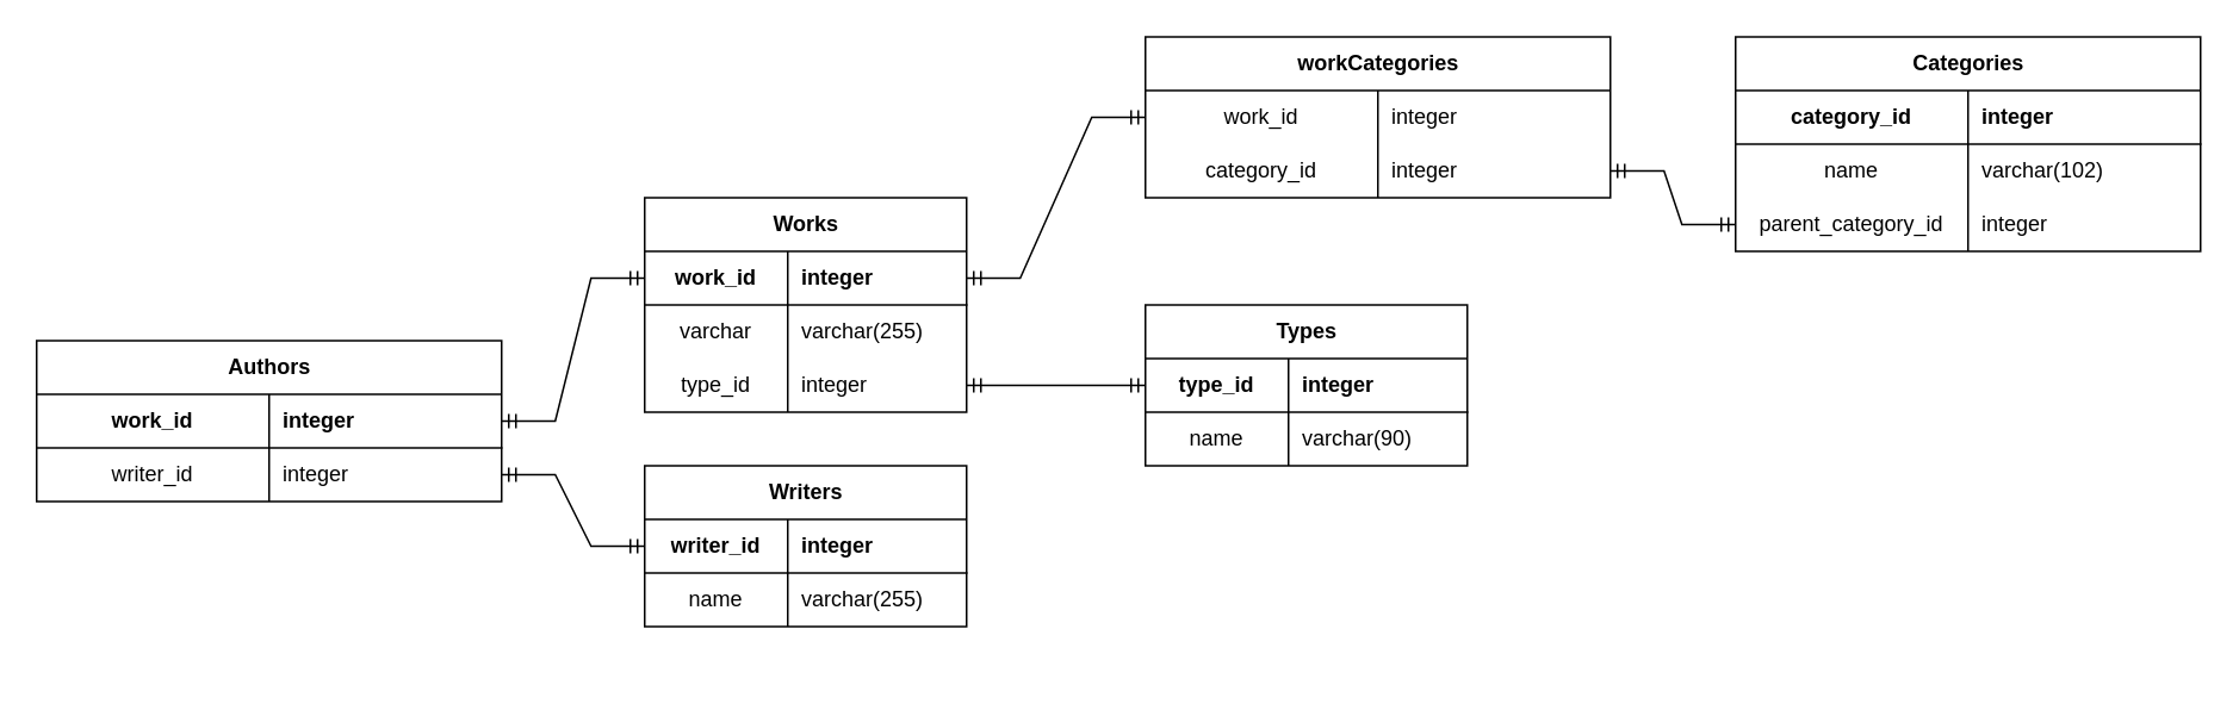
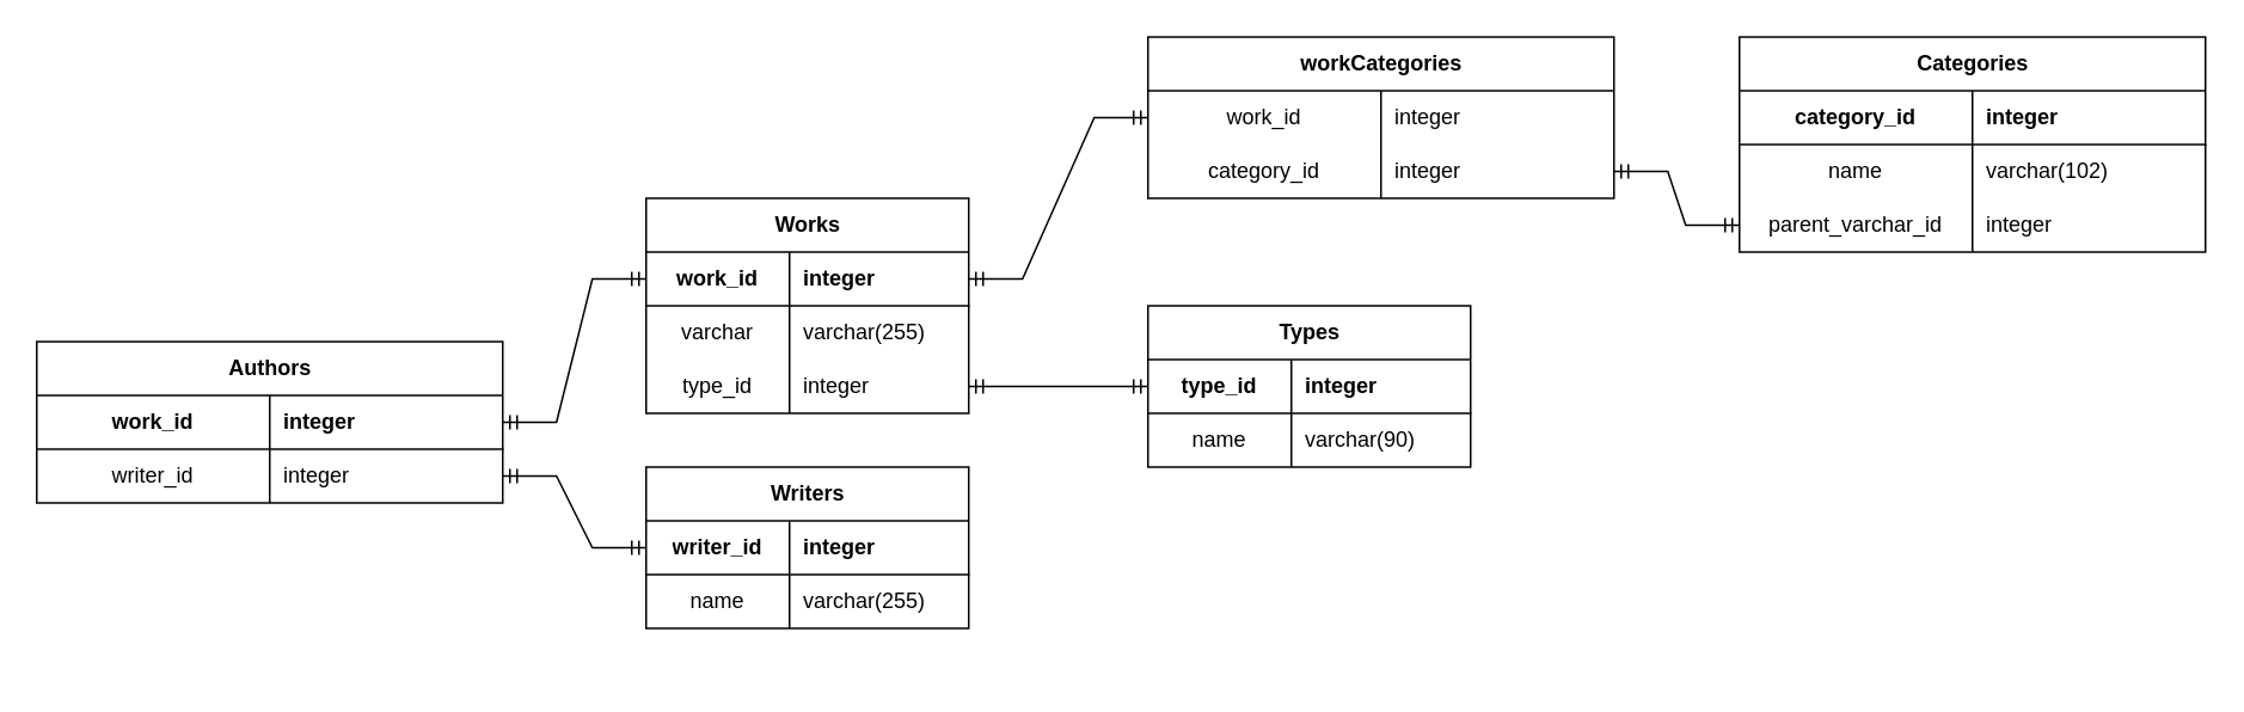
  <mxCell id="0" />
  <mxCell id="1" parent="0" />
  <mxCell id="2" value="Writers" style="shape=table;startSize=30;container=1;collapsible=1;childLayout=tableLayout;fixedRows=1;rowLines=0;fontStyle=1;align=center;resizeLast=1;html=1;" vertex="1" parent="1"><mxGeometry y="260" width="180" height="90" as="geometry" x="360" /></mxCell>
  <mxCell id="3" value="" style="shape=tableRow;horizontal=0;startSize=0;swimlaneHead=0;swimlaneBody=0;fillColor=none;collapsible=0;dropTarget=0;points=[[0,0.5],[1,0.5]];portConstraint=eastwest;top=0;left=0;right=0;bottom=1;" vertex="1" parent="2"><mxGeometry y="30" width="180" height="30" as="geometry" /></mxCell>
  <mxCell id="4" value="writer_id" style="shape=partialRectangle;connectable=0;fillColor=none;top=0;left=0;bottom=0;right=0;fontStyle=1;overflow=hidden;whiteSpace=wrap;html=1;" vertex="1" parent="3"><mxGeometry width="80" height="30" as="geometry"><mxRectangle width="80" height="30" as="alternateBounds" /></mxGeometry></mxCell>
  <mxCell id="5" value="integer" style="shape=partialRectangle;connectable=0;fillColor=none;top=0;left=0;bottom=0;right=0;align=left;spacingLeft=6;fontStyle=1;overflow=hidden;whiteSpace=wrap;html=1;" vertex="1" parent="3"><mxGeometry x="80" width="100" height="30" as="geometry"><mxRectangle width="100" height="30" as="alternateBounds" /></mxGeometry></mxCell>
  <mxCell id="6" value="" style="shape=tableRow;horizontal=0;startSize=0;swimlaneHead=0;swimlaneBody=0;fillColor=none;collapsible=0;dropTarget=0;points=[[0,0.5],[1,0.5]];portConstraint=eastwest;top=0;left=0;right=0;bottom=0;" vertex="1" parent="2"><mxGeometry y="60" width="180" height="30" as="geometry" /></mxCell>
  <mxCell id="7" value="name" style="shape=partialRectangle;connectable=0;fillColor=none;top=0;left=0;bottom=0;right=0;editable=1;overflow=hidden;whiteSpace=wrap;html=1;" vertex="1" parent="6"><mxGeometry width="80" height="30" as="geometry"><mxRectangle width="80" height="30" as="alternateBounds" /></mxGeometry></mxCell>
  <mxCell id="8" value="varchar(255)" style="shape=partialRectangle;connectable=0;fillColor=none;top=0;left=0;bottom=0;right=0;align=left;spacingLeft=6;overflow=hidden;whiteSpace=wrap;html=1;" vertex="1" parent="6"><mxGeometry x="80" width="100" height="30" as="geometry"><mxRectangle width="100" height="30" as="alternateBounds" /></mxGeometry></mxCell>
  <mxCell id="9" value="Types" style="shape=table;startSize=30;container=1;collapsible=1;childLayout=tableLayout;fixedRows=1;rowLines=0;fontStyle=1;align=center;resizeLast=1;html=1;" vertex="1" parent="1"><mxGeometry x="640" y="170" width="180" height="90" as="geometry" /></mxCell>
  <mxCell id="10" value="" style="shape=tableRow;horizontal=0;startSize=0;swimlaneHead=0;swimlaneBody=0;fillColor=none;collapsible=0;dropTarget=0;points=[[0,0.5],[1,0.5]];portConstraint=eastwest;top=0;left=0;right=0;bottom=1;" vertex="1" parent="9"><mxGeometry y="30" width="180" height="30" as="geometry" /></mxCell>
  <mxCell id="11" value="type_id" style="shape=partialRectangle;connectable=0;fillColor=none;top=0;left=0;bottom=0;right=0;fontStyle=1;overflow=hidden;whiteSpace=wrap;html=1;" vertex="1" parent="10"><mxGeometry width="80" height="30" as="geometry"><mxRectangle width="80" height="30" as="alternateBounds" /></mxGeometry></mxCell>
  <mxCell id="12" value="integer" style="shape=partialRectangle;connectable=0;fillColor=none;top=0;left=0;bottom=0;right=0;align=left;spacingLeft=6;fontStyle=1;overflow=hidden;whiteSpace=wrap;html=1;" vertex="1" parent="10"><mxGeometry x="80" width="100" height="30" as="geometry"><mxRectangle width="100" height="30" as="alternateBounds" /></mxGeometry></mxCell>
  <mxCell id="13" value="" style="shape=tableRow;horizontal=0;startSize=0;swimlaneHead=0;swimlaneBody=0;fillColor=none;collapsible=0;dropTarget=0;points=[[0,0.5],[1,0.5]];portConstraint=eastwest;top=0;left=0;right=0;bottom=0;" vertex="1" parent="9"><mxGeometry y="60" width="180" height="30" as="geometry" /></mxCell>
  <mxCell id="14" value="name" style="shape=partialRectangle;connectable=0;fillColor=none;top=0;left=0;bottom=0;right=0;editable=1;overflow=hidden;whiteSpace=wrap;html=1;" vertex="1" parent="13"><mxGeometry width="80" height="30" as="geometry"><mxRectangle width="80" height="30" as="alternateBounds" /></mxGeometry></mxCell>
  <mxCell id="15" value="varchar(90)" style="shape=partialRectangle;connectable=0;fillColor=none;top=0;left=0;bottom=0;right=0;align=left;spacingLeft=6;overflow=hidden;whiteSpace=wrap;html=1;" vertex="1" parent="13"><mxGeometry x="80" width="100" height="30" as="geometry"><mxRectangle width="100" height="30" as="alternateBounds" /></mxGeometry></mxCell>
  <mxCell id="16" value="Works" style="shape=table;startSize=30;container=1;collapsible=1;childLayout=tableLayout;fixedRows=1;rowLines=0;fontStyle=1;align=center;resizeLast=1;html=1;" vertex="1" parent="1"><mxGeometry y="110" width="180" height="120" as="geometry" x="360" /></mxCell>
  <mxCell id="17" value="" style="shape=tableRow;horizontal=0;startSize=0;swimlaneHead=0;swimlaneBody=0;fillColor=none;collapsible=0;dropTarget=0;points=[[0,0.5],[1,0.5]];portConstraint=eastwest;top=0;left=0;right=0;bottom=1;" vertex="1" parent="16"><mxGeometry y="30" width="180" height="30" as="geometry" /></mxCell>
  <mxCell id="18" value="work_id" style="shape=partialRectangle;connectable=0;fillColor=none;top=0;left=0;bottom=0;right=0;fontStyle=1;overflow=hidden;whiteSpace=wrap;html=1;" vertex="1" parent="17"><mxGeometry width="80" height="30" as="geometry"><mxRectangle width="80" height="30" as="alternateBounds" /></mxGeometry></mxCell>
  <mxCell id="19" value="integer" style="shape=partialRectangle;connectable=0;fillColor=none;top=0;left=0;bottom=0;right=0;align=left;spacingLeft=6;fontStyle=1;overflow=hidden;whiteSpace=wrap;html=1;" vertex="1" parent="17"><mxGeometry x="80" width="100" height="30" as="geometry"><mxRectangle width="100" height="30" as="alternateBounds" /></mxGeometry></mxCell>
  <mxCell id="20" value="" style="shape=tableRow;horizontal=0;startSize=0;swimlaneHead=0;swimlaneBody=0;fillColor=none;collapsible=0;dropTarget=0;points=[[0,0.5],[1,0.5]];portConstraint=eastwest;top=0;left=0;right=0;bottom=0;" vertex="1" parent="16"><mxGeometry y="60" width="180" height="30" as="geometry" /></mxCell>
  <mxCell id="21" value="varchar" style="shape=partialRectangle;connectable=0;fillColor=none;top=0;left=0;bottom=0;right=0;editable=1;overflow=hidden;whiteSpace=wrap;html=1;" vertex="1" parent="20"><mxGeometry width="80" height="30" as="geometry"><mxRectangle width="80" height="30" as="alternateBounds" /></mxGeometry></mxCell>
  <mxCell id="22" value="varchar(255)" style="shape=partialRectangle;connectable=0;fillColor=none;top=0;left=0;bottom=0;right=0;align=left;spacingLeft=6;overflow=hidden;whiteSpace=wrap;html=1;" vertex="1" parent="20"><mxGeometry x="80" width="100" height="30" as="geometry"><mxRectangle width="100" height="30" as="alternateBounds" /></mxGeometry></mxCell>
  <mxCell id="23" style="shape=tableRow;horizontal=0;startSize=0;swimlaneHead=0;swimlaneBody=0;fillColor=none;collapsible=0;dropTarget=0;points=[[0,0.5],[1,0.5]];portConstraint=eastwest;top=0;left=0;right=0;bottom=0;" vertex="1" parent="16"><mxGeometry y="90" width="180" height="30" as="geometry" /></mxCell>
  <mxCell id="24" value="type_id" style="shape=partialRectangle;connectable=0;fillColor=none;top=0;left=0;bottom=0;right=0;editable=1;overflow=hidden;whiteSpace=wrap;html=1;" vertex="1" parent="23"><mxGeometry width="80" height="30" as="geometry"><mxRectangle width="80" height="30" as="alternateBounds" /></mxGeometry></mxCell>
  <mxCell id="25" value="integer" style="shape=partialRectangle;connectable=0;fillColor=none;top=0;left=0;bottom=0;right=0;align=left;spacingLeft=6;overflow=hidden;whiteSpace=wrap;html=1;" vertex="1" parent="23"><mxGeometry x="80" width="100" height="30" as="geometry"><mxRectangle width="100" height="30" as="alternateBounds" /></mxGeometry></mxCell>
  <mxCell id="26" value="" style="edgeStyle=entityRelationEdgeStyle;fontSize=12;html=1;endArrow=ERmandOne;startArrow=ERmandOne;rounded=0;exitX=1;exitY=0.5;exitDx=0;exitDy=0;entryX=0;entryY=0.5;entryDx=0;entryDy=0;" edge="1" parent="1" source="23" target="10"><mxGeometry width="100" height="100" relative="1" as="geometry"><mxPoint x="870" y="490" as="sourcePoint" /><mxPoint x="970" y="390" as="targetPoint" /></mxGeometry></mxCell>
  <mxCell id="27" value="Categories" style="shape=table;startSize=30;container=1;collapsible=1;childLayout=tableLayout;fixedRows=1;rowLines=0;fontStyle=1;align=center;resizeLast=1;html=1;" vertex="1" parent="1"><mxGeometry x="970" y="20" width="260" height="120" as="geometry" /></mxCell>
  <mxCell id="28" value="" style="shape=tableRow;horizontal=0;startSize=0;swimlaneHead=0;swimlaneBody=0;fillColor=none;collapsible=0;dropTarget=0;points=[[0,0.5],[1,0.5]];portConstraint=eastwest;top=0;left=0;right=0;bottom=1;" vertex="1" parent="27"><mxGeometry y="30" width="260" height="30" as="geometry" /></mxCell>
  <mxCell id="29" value="category_id" style="shape=partialRectangle;connectable=0;fillColor=none;top=0;left=0;bottom=0;right=0;fontStyle=1;overflow=hidden;whiteSpace=wrap;html=1;" vertex="1" parent="28"><mxGeometry width="130.0" height="30" as="geometry"><mxRectangle width="130.0" height="30" as="alternateBounds" /></mxGeometry></mxCell>
  <mxCell id="30" value="integer" style="shape=partialRectangle;connectable=0;fillColor=none;top=0;left=0;bottom=0;right=0;align=left;spacingLeft=6;fontStyle=1;overflow=hidden;whiteSpace=wrap;html=1;" vertex="1" parent="28"><mxGeometry x="130.0" width="130.0" height="30" as="geometry"><mxRectangle width="130.0" height="30" as="alternateBounds" /></mxGeometry></mxCell>
  <mxCell id="31" value="" style="shape=tableRow;horizontal=0;startSize=0;swimlaneHead=0;swimlaneBody=0;fillColor=none;collapsible=0;dropTarget=0;points=[[0,0.5],[1,0.5]];portConstraint=eastwest;top=0;left=0;right=0;bottom=0;" vertex="1" parent="27"><mxGeometry y="60" width="260" height="30" as="geometry" /></mxCell>
  <mxCell id="32" value="name" style="shape=partialRectangle;connectable=0;fillColor=none;top=0;left=0;bottom=0;right=0;editable=1;overflow=hidden;whiteSpace=wrap;html=1;" vertex="1" parent="31"><mxGeometry width="130.0" height="30" as="geometry"><mxRectangle width="130.0" height="30" as="alternateBounds" /></mxGeometry></mxCell>
  <mxCell id="33" value="varchar(102)" style="shape=partialRectangle;connectable=0;fillColor=none;top=0;left=0;bottom=0;right=0;align=left;spacingLeft=6;overflow=hidden;whiteSpace=wrap;html=1;" vertex="1" parent="31"><mxGeometry x="130.0" width="130.0" height="30" as="geometry"><mxRectangle width="130.0" height="30" as="alternateBounds" /></mxGeometry></mxCell>
  <mxCell id="34" style="shape=tableRow;horizontal=0;startSize=0;swimlaneHead=0;swimlaneBody=0;fillColor=none;collapsible=0;dropTarget=0;points=[[0,0.5],[1,0.5]];portConstraint=eastwest;top=0;left=0;right=0;bottom=0;" vertex="1" parent="27"><mxGeometry y="90" width="260" height="30" as="geometry" /></mxCell>
- <mxCell id="35" value="parent_category_id" style="shape=partialRectangle;connectable=0;fillColor=none;top=0;left=0;bottom=0;right=0;editable=1;overflow=hidden;whiteSpace=wrap;html=1;" vertex="1" parent="34"><mxGeometry width="130.0" height="30" as="geometry"><mxRectangle width="130.0" height="30" as="alternateBounds" /></mxGeometry></mxCell>
+ <mxCell id="35" value="parent_varchar_id" style="shape=partialRectangle;connectable=0;fillColor=none;top=0;left=0;bottom=0;right=0;editable=1;overflow=hidden;whiteSpace=wrap;html=1;" vertex="1" parent="34"><mxGeometry width="130.0" height="30" as="geometry"><mxRectangle width="130.0" height="30" as="alternateBounds" /></mxGeometry></mxCell>
  <mxCell id="36" value="integer" style="shape=partialRectangle;connectable=0;fillColor=none;top=0;left=0;bottom=0;right=0;align=left;spacingLeft=6;overflow=hidden;whiteSpace=wrap;html=1;" vertex="1" parent="34"><mxGeometry x="130.0" width="130.0" height="30" as="geometry"><mxRectangle width="130.0" height="30" as="alternateBounds" /></mxGeometry></mxCell>
  <mxCell id="37" value="Authors" style="shape=table;startSize=30;container=1;collapsible=1;childLayout=tableLayout;fixedRows=1;rowLines=0;fontStyle=1;align=center;resizeLast=1;html=1;" vertex="1" parent="1"><mxGeometry x="20" y="190" width="260" height="90" as="geometry" /></mxCell>
  <mxCell id="38" value="" style="shape=tableRow;horizontal=0;startSize=0;swimlaneHead=0;swimlaneBody=0;fillColor=none;collapsible=0;dropTarget=0;points=[[0,0.5],[1,0.5]];portConstraint=eastwest;top=0;left=0;right=0;bottom=1;" vertex="1" parent="37"><mxGeometry y="30" width="260" height="30" as="geometry" /></mxCell>
  <mxCell id="39" value="work_id" style="shape=partialRectangle;connectable=0;fillColor=none;top=0;left=0;bottom=0;right=0;fontStyle=1;overflow=hidden;whiteSpace=wrap;html=1;" vertex="1" parent="38"><mxGeometry width="130.0" height="30" as="geometry"><mxRectangle width="130.0" height="30" as="alternateBounds" /></mxGeometry></mxCell>
  <mxCell id="40" value="integer" style="shape=partialRectangle;connectable=0;fillColor=none;top=0;left=0;bottom=0;right=0;align=left;spacingLeft=6;fontStyle=1;overflow=hidden;whiteSpace=wrap;html=1;" vertex="1" parent="38"><mxGeometry x="130.0" width="130.0" height="30" as="geometry"><mxRectangle width="130.0" height="30" as="alternateBounds" /></mxGeometry></mxCell>
  <mxCell id="41" value="" style="shape=tableRow;horizontal=0;startSize=0;swimlaneHead=0;swimlaneBody=0;fillColor=none;collapsible=0;dropTarget=0;points=[[0,0.5],[1,0.5]];portConstraint=eastwest;top=0;left=0;right=0;bottom=0;" vertex="1" parent="37"><mxGeometry y="60" width="260" height="30" as="geometry" /></mxCell>
  <mxCell id="42" value="writer_id" style="shape=partialRectangle;connectable=0;fillColor=none;top=0;left=0;bottom=0;right=0;editable=1;overflow=hidden;whiteSpace=wrap;html=1;" vertex="1" parent="41"><mxGeometry width="130.0" height="30" as="geometry"><mxRectangle width="130.0" height="30" as="alternateBounds" /></mxGeometry></mxCell>
  <mxCell id="43" value="integer" style="shape=partialRectangle;connectable=0;fillColor=none;top=0;left=0;bottom=0;right=0;align=left;spacingLeft=6;overflow=hidden;whiteSpace=wrap;html=1;" vertex="1" parent="41"><mxGeometry x="130.0" width="130.0" height="30" as="geometry"><mxRectangle width="130.0" height="30" as="alternateBounds" /></mxGeometry></mxCell>
  <mxCell id="44" value="" style="edgeStyle=entityRelationEdgeStyle;fontSize=12;html=1;endArrow=ERmandOne;startArrow=ERmandOne;rounded=0;exitX=1;exitY=0.5;exitDx=0;exitDy=0;entryX=0;entryY=0.5;entryDx=0;entryDy=0;" edge="1" parent="1" source="38" target="17"><mxGeometry width="100" height="100" relative="1" as="geometry"><mxPoint x="800" y="435" as="sourcePoint" /><mxPoint x="930" y="380" as="targetPoint" /></mxGeometry></mxCell>
  <mxCell id="45" value="" style="edgeStyle=entityRelationEdgeStyle;fontSize=12;html=1;endArrow=ERmandOne;startArrow=ERmandOne;rounded=0;exitX=0;exitY=0.5;exitDx=0;exitDy=0;" edge="1" parent="1" source="3" target="41"><mxGeometry width="100" height="100" relative="1" as="geometry"><mxPoint x="250" y="510" as="sourcePoint" /><mxPoint x="240" y="575" as="targetPoint" /><Array as="points"><mxPoint x="180" y="375" /><mxPoint x="340" y="360" /></Array></mxGeometry></mxCell>
  <mxCell id="46" value="workCategories" style="shape=table;startSize=30;container=1;collapsible=1;childLayout=tableLayout;fixedRows=1;rowLines=0;fontStyle=1;align=center;resizeLast=1;html=1;" vertex="1" parent="1"><mxGeometry x="640" y="20" width="260" height="90" as="geometry" /></mxCell>
  <mxCell id="47" value="" style="shape=tableRow;horizontal=0;startSize=0;swimlaneHead=0;swimlaneBody=0;fillColor=none;collapsible=0;dropTarget=0;points=[[0,0.5],[1,0.5]];portConstraint=eastwest;top=0;left=0;right=0;bottom=0;" vertex="1" parent="46"><mxGeometry y="30" width="260" height="30" as="geometry" /></mxCell>
  <mxCell id="48" value="work_id" style="shape=partialRectangle;connectable=0;fillColor=none;top=0;left=0;bottom=0;right=0;editable=1;overflow=hidden;whiteSpace=wrap;html=1;" vertex="1" parent="47"><mxGeometry width="130.0" height="30" as="geometry"><mxRectangle width="130.0" height="30" as="alternateBounds" /></mxGeometry></mxCell>
  <mxCell id="49" value="integer" style="shape=partialRectangle;connectable=0;fillColor=none;top=0;left=0;bottom=0;right=0;align=left;spacingLeft=6;overflow=hidden;whiteSpace=wrap;html=1;" vertex="1" parent="47"><mxGeometry x="130.0" width="130.0" height="30" as="geometry"><mxRectangle width="130.0" height="30" as="alternateBounds" /></mxGeometry></mxCell>
  <mxCell id="50" style="shape=tableRow;horizontal=0;startSize=0;swimlaneHead=0;swimlaneBody=0;fillColor=none;collapsible=0;dropTarget=0;points=[[0,0.5],[1,0.5]];portConstraint=eastwest;top=0;left=0;right=0;bottom=0;" vertex="1" parent="46"><mxGeometry y="60" width="260" height="30" as="geometry" /></mxCell>
  <mxCell id="51" value="category_id" style="shape=partialRectangle;connectable=0;fillColor=none;top=0;left=0;bottom=0;right=0;editable=1;overflow=hidden;whiteSpace=wrap;html=1;" vertex="1" parent="50"><mxGeometry width="130.0" height="30" as="geometry"><mxRectangle width="130.0" height="30" as="alternateBounds" /></mxGeometry></mxCell>
  <mxCell id="52" value="integer" style="shape=partialRectangle;connectable=0;fillColor=none;top=0;left=0;bottom=0;right=0;align=left;spacingLeft=6;overflow=hidden;whiteSpace=wrap;html=1;" vertex="1" parent="50"><mxGeometry x="130.0" width="130.0" height="30" as="geometry"><mxRectangle width="130.0" height="30" as="alternateBounds" /></mxGeometry></mxCell>
  <mxCell id="53" value="" style="edgeStyle=entityRelationEdgeStyle;fontSize=12;html=1;endArrow=ERmandOne;startArrow=ERmandOne;rounded=0;exitX=1;exitY=0.5;exitDx=0;exitDy=0;entryX=0;entryY=0.5;entryDx=0;entryDy=0;" edge="1" parent="1" source="17" target="47"><mxGeometry width="100" height="100" relative="1" as="geometry"><mxPoint x="650" y="400" as="sourcePoint" /><mxPoint x="750" y="400" as="targetPoint" /><Array as="points"><mxPoint x="620" y="150" /></Array></mxGeometry></mxCell>
  <mxCell id="54" value="" style="edgeStyle=entityRelationEdgeStyle;fontSize=12;html=1;endArrow=ERmandOne;startArrow=ERmandOne;rounded=0;" edge="1" parent="1" source="50" target="34"><mxGeometry width="100" height="100" relative="1" as="geometry"><mxPoint x="960" y="300" as="sourcePoint" /><mxPoint x="1060" y="210" as="targetPoint" /><Array as="points"><mxPoint x="1040" y="295" /></Array></mxGeometry></mxCell>
